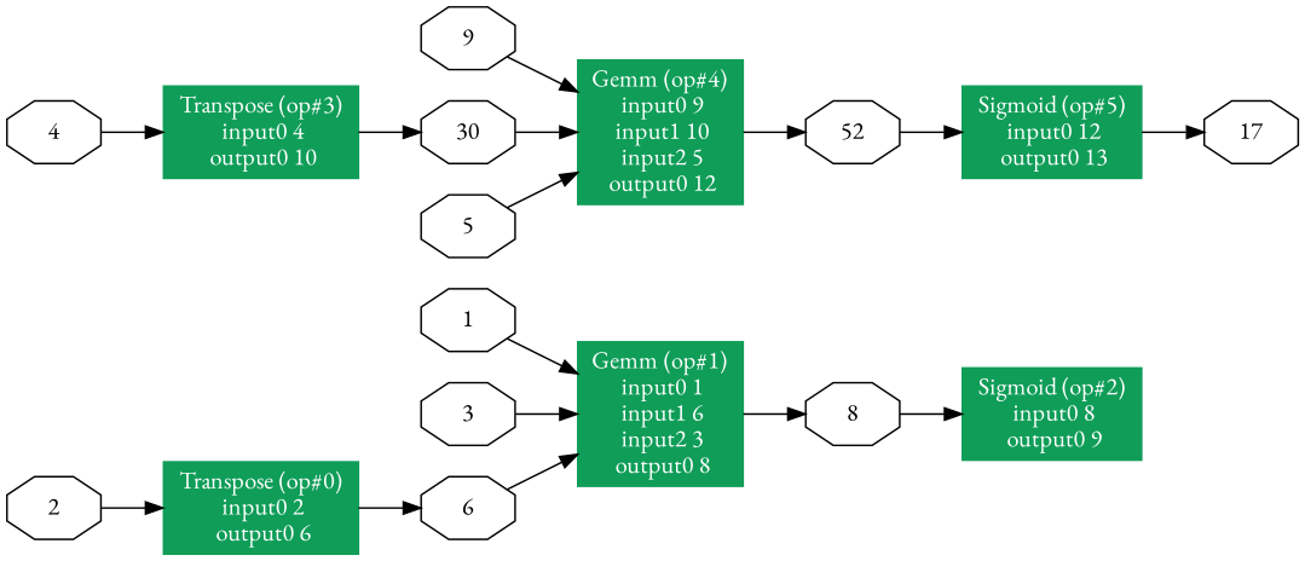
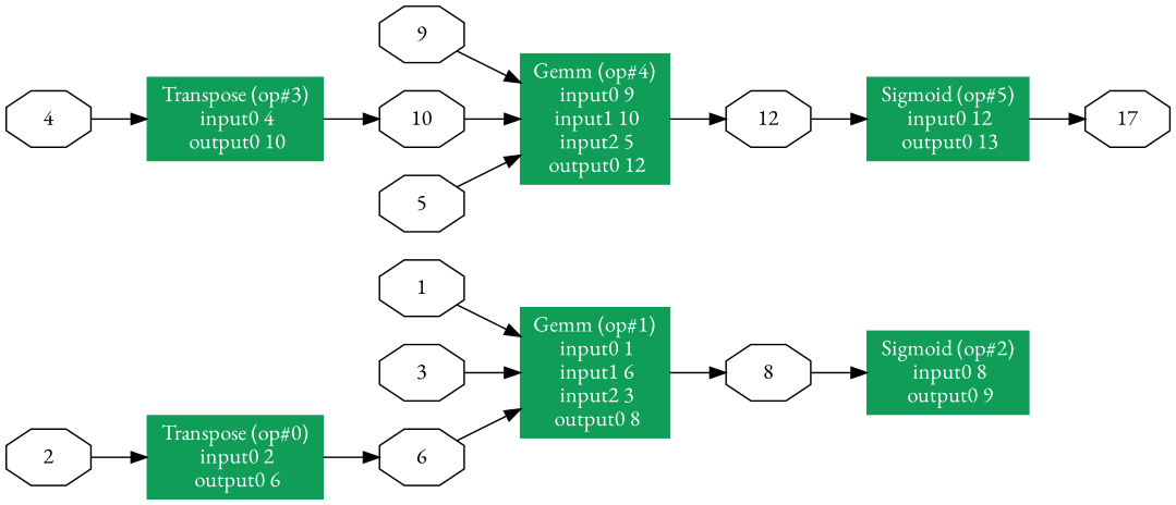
  digraph {
    fontname="EB Garamond"
    rankdir=LR
    node [fontname="EB Garamond" shape=octagon]
    edge [fontname="EB Garamond"]
    "Transpose (op#0)\n input0 2\n output0 6" [color="#0F9D58" fontcolor="#FFFFFF" height=0.73611 shape=box style=filled width=1.5556]
    n2 [height=0.5 label=6 width=0.75]
    "Gemm (op#1)\n input0 1\n input1 6\n input2 3\n output0 8" [color="#0F9D58" fontcolor="#FFFFFF" height=1.1528 shape=box style=filled width=1.3194]
    n4 [height=0.5 label=8 width=0.75]
    n5 [height=0.5 label=2 width=0.75]
    "Sigmoid (op#2)\n input0 8\n output0 9" [color="#0F9D58" fontcolor="#FFFFFF" height=0.73611 shape=box style=filled width=1.4306]
    n7 [height=0.5 label=1 width=0.75]
    n8 [height=0.5 label=3 width=0.75]
    n9 [height=0.5 label=9 width=0.75]
    "Gemm (op#4)\n input0 9\n input1 10\n input2 5\n output0 12" [color="#0F9D58" fontcolor="#FFFFFF" height=1.1528 shape=box style=filled width=1.3194]
-   n11 [height=0.5 label=52 width=0.75]
+   n11 [height=0.5 label=12 width=0.75]
    "Sigmoid (op#5)\n input0 12\n output0 13" [color="#0F9D58" fontcolor="#FFFFFF" height=0.73611 shape=box style=filled width=1.4306]
    "Transpose (op#3)\n input0 4\n output0 10" [color="#0F9D58" fontcolor="#FFFFFF" height=0.73611 shape=box style=filled width=1.5556]
-   n14 [height=0.5 label=30 width=0.75]
+   n14 [height=0.5 label=10 width=0.75]
    n15 [height=0.5 label=4 width=0.75]
    n16 [height=0.5 label=17 width=0.75]
    n17 [height=0.5 label=5 width=0.75]
    "Transpose (op#0)\n input0 2\n output0 6" -> n2
    n2 -> "Gemm (op#1)\n input0 1\n input1 6\n input2 3\n output0 8"
    "Gemm (op#1)\n input0 1\n input1 6\n input2 3\n output0 8" -> n4
    n4 -> "Sigmoid (op#2)\n input0 8\n output0 9"
    n5 -> "Transpose (op#0)\n input0 2\n output0 6"
    n7 -> "Gemm (op#1)\n input0 1\n input1 6\n input2 3\n output0 8"
    n8 -> "Gemm (op#1)\n input0 1\n input1 6\n input2 3\n output0 8"
    n9 -> "Gemm (op#4)\n input0 9\n input1 10\n input2 5\n output0 12"
    "Gemm (op#4)\n input0 9\n input1 10\n input2 5\n output0 12" -> n11
    n11 -> "Sigmoid (op#5)\n input0 12\n output0 13"
    "Sigmoid (op#5)\n input0 12\n output0 13" -> n16
    "Transpose (op#3)\n input0 4\n output0 10" -> n14
    n14 -> "Gemm (op#4)\n input0 9\n input1 10\n input2 5\n output0 12"
    n15 -> "Transpose (op#3)\n input0 4\n output0 10"
    n17 -> "Gemm (op#4)\n input0 9\n input1 10\n input2 5\n output0 12"
  }
